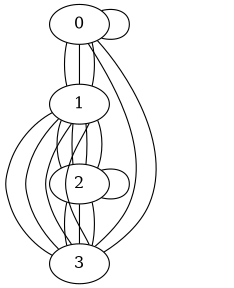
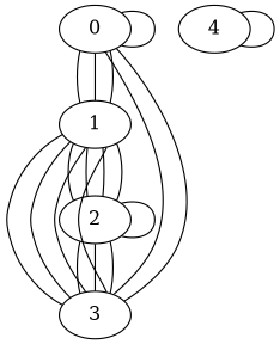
  graph {
    0
    1
    3
    2
+   4
    0 -- 0
    0 -- 1
    0 -- 1
    0 -- 1
    0 -- 3
    0 -- 3
    1 -- 3
    1 -- 3
    1 -- 3
    1 -- 3
    1 -- 2
    1 -- 2
    1 -- 2
    1 -- 2
    2 -- 3
    2 -- 3
    2 -- 3
    2 -- 2
+   4 -- 4
  }
